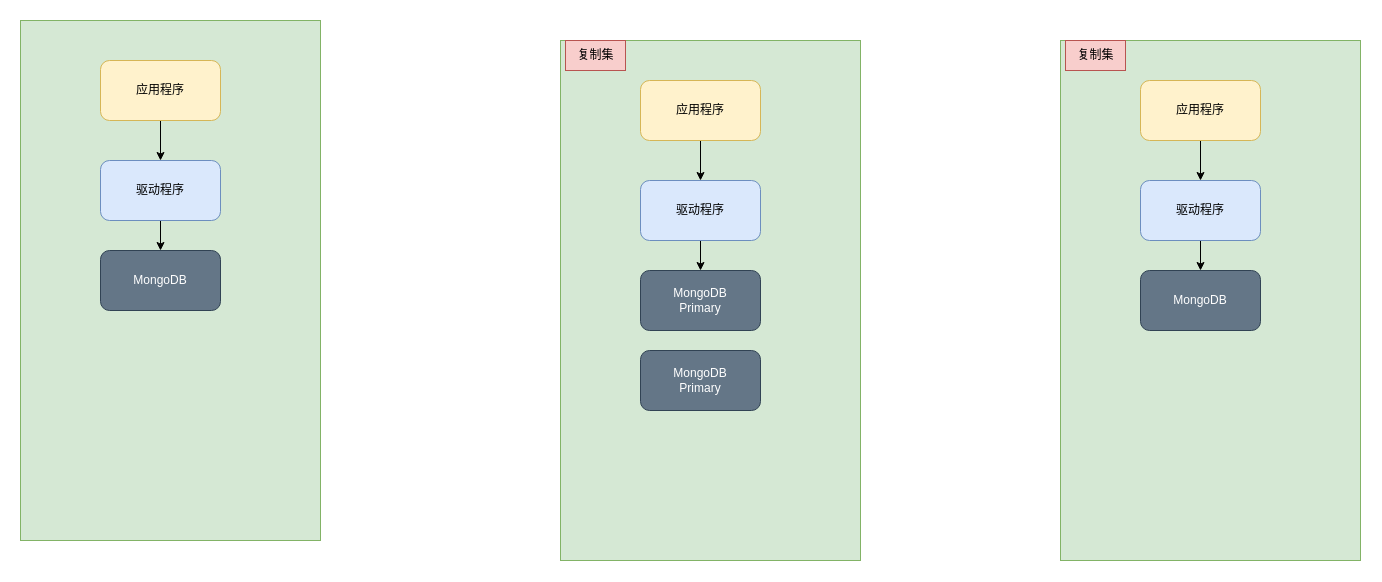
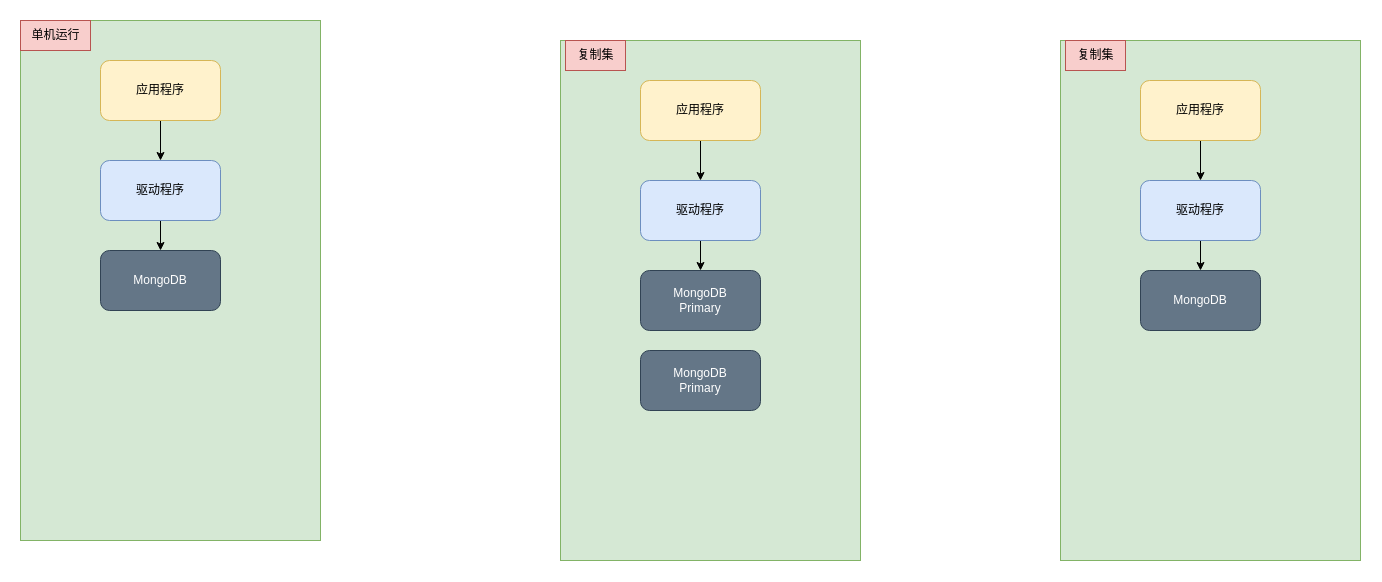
  <mxCell id="0" />
  <mxCell id="1" parent="0" />
  <mxCell id="2" value="" style="rounded=0;whiteSpace=wrap;html=1;fillColor=#d5e8d4;strokeColor=#82b366;" vertex="1" parent="1"><mxGeometry x="20" y="20" width="300" height="520" as="geometry" /></mxCell>
+ <mxCell id="3" value="单机运行" style="text;html=1;align=center;verticalAlign=middle;resizable=0;points=[];autosize=1;strokeColor=#b85450;fillColor=#f8cecc;" vertex="1" parent="1"><mxGeometry x="20" y="20" width="70" height="30" as="geometry" /></mxCell>
  <mxCell id="4" style="edgeStyle=orthogonalEdgeStyle;rounded=0;orthogonalLoop=1;jettySize=auto;html=1;entryX=0.5;entryY=0;entryDx=0;entryDy=0;" edge="1" parent="1" source="5" target="7"><mxGeometry relative="1" as="geometry" /></mxCell>
  <mxCell id="5" value="应用程序&lt;br&gt;" style="rounded=1;whiteSpace=wrap;html=1;fillColor=#fff2cc;strokeColor=#d6b656;" vertex="1" parent="1"><mxGeometry x="100" y="60" width="120" height="60" as="geometry" /></mxCell>
  <mxCell id="6" value="" style="edgeStyle=orthogonalEdgeStyle;rounded=0;orthogonalLoop=1;jettySize=auto;html=1;" edge="1" parent="1" source="7" target="8"><mxGeometry relative="1" as="geometry" /></mxCell>
  <mxCell id="7" value="驱动程序" style="rounded=1;whiteSpace=wrap;html=1;fillColor=#dae8fc;strokeColor=#6c8ebf;" vertex="1" parent="1"><mxGeometry x="100" y="160" width="120" height="60" as="geometry" /></mxCell>
  <mxCell id="8" value="MongoDB" style="rounded=1;whiteSpace=wrap;html=1;fillColor=#647687;fontColor=#ffffff;strokeColor=#314354;" vertex="1" parent="1"><mxGeometry x="100" y="250" width="120" height="60" as="geometry" /></mxCell>
  <mxCell id="9" value="" style="rounded=0;whiteSpace=wrap;html=1;fillColor=#d5e8d4;strokeColor=#82b366;" vertex="1" parent="1"><mxGeometry x="560" y="40" width="300" height="520" as="geometry" /></mxCell>
  <mxCell id="10" value="复制集" style="text;html=1;align=center;verticalAlign=middle;resizable=0;points=[];autosize=1;strokeColor=#b85450;fillColor=#f8cecc;" vertex="1" parent="1"><mxGeometry x="565" y="40" width="60" height="30" as="geometry" /></mxCell>
  <mxCell id="11" style="edgeStyle=orthogonalEdgeStyle;rounded=0;orthogonalLoop=1;jettySize=auto;html=1;entryX=0.5;entryY=0;entryDx=0;entryDy=0;" edge="1" parent="1" source="12" target="14"><mxGeometry relative="1" as="geometry" /></mxCell>
  <mxCell id="12" value="应用程序&lt;br&gt;" style="rounded=1;whiteSpace=wrap;html=1;fillColor=#fff2cc;strokeColor=#d6b656;" vertex="1" parent="1"><mxGeometry x="640" y="80" width="120" height="60" as="geometry" /></mxCell>
  <mxCell id="13" value="" style="edgeStyle=orthogonalEdgeStyle;rounded=0;orthogonalLoop=1;jettySize=auto;html=1;" edge="1" parent="1" source="14" target="15"><mxGeometry relative="1" as="geometry" /></mxCell>
  <mxCell id="14" value="驱动程序" style="rounded=1;whiteSpace=wrap;html=1;fillColor=#dae8fc;strokeColor=#6c8ebf;" vertex="1" parent="1"><mxGeometry x="640" y="180" width="120" height="60" as="geometry" /></mxCell>
  <mxCell id="15" value="MongoDB&lt;br&gt;Primary" style="rounded=1;whiteSpace=wrap;html=1;fillColor=#647687;fontColor=#ffffff;strokeColor=#314354;" vertex="1" parent="1"><mxGeometry x="640" y="270" width="120" height="60" as="geometry" /></mxCell>
  <mxCell id="16" value="" style="rounded=0;whiteSpace=wrap;html=1;fillColor=#d5e8d4;strokeColor=#82b366;" vertex="1" parent="1"><mxGeometry x="1060" y="40" width="300" height="520" as="geometry" /></mxCell>
  <mxCell id="17" value="复制集" style="text;html=1;align=center;verticalAlign=middle;resizable=0;points=[];autosize=1;strokeColor=#b85450;fillColor=#f8cecc;" vertex="1" parent="1"><mxGeometry x="1065" y="40" width="60" height="30" as="geometry" /></mxCell>
  <mxCell id="18" style="edgeStyle=orthogonalEdgeStyle;rounded=0;orthogonalLoop=1;jettySize=auto;html=1;entryX=0.5;entryY=0;entryDx=0;entryDy=0;" edge="1" parent="1" source="19" target="21"><mxGeometry relative="1" as="geometry" /></mxCell>
  <mxCell id="19" value="应用程序&lt;br&gt;" style="rounded=1;whiteSpace=wrap;html=1;fillColor=#fff2cc;strokeColor=#d6b656;" vertex="1" parent="1"><mxGeometry x="1140" y="80" width="120" height="60" as="geometry" /></mxCell>
  <mxCell id="20" value="" style="edgeStyle=orthogonalEdgeStyle;rounded=0;orthogonalLoop=1;jettySize=auto;html=1;" edge="1" parent="1" source="21" target="22"><mxGeometry relative="1" as="geometry" /></mxCell>
  <mxCell id="21" value="驱动程序" style="rounded=1;whiteSpace=wrap;html=1;fillColor=#dae8fc;strokeColor=#6c8ebf;" vertex="1" parent="1"><mxGeometry x="1140" y="180" width="120" height="60" as="geometry" /></mxCell>
  <mxCell id="22" value="MongoDB" style="rounded=1;whiteSpace=wrap;html=1;fillColor=#647687;fontColor=#ffffff;strokeColor=#314354;" vertex="1" parent="1"><mxGeometry x="1140" y="270" width="120" height="60" as="geometry" /></mxCell>
  <mxCell id="23" value="MongoDB&lt;br style=&quot;border-color: var(--border-color);&quot;&gt;Primary" style="rounded=1;whiteSpace=wrap;html=1;fillColor=#647687;fontColor=#ffffff;strokeColor=#314354;" vertex="1" parent="1"><mxGeometry x="640" y="350" width="120" height="60" as="geometry" /></mxCell>
